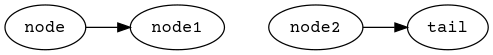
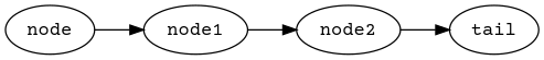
  digraph {
    fontname="Courier Prime"
    rankdir=LR
    node [fontname="Courier Prime"]
    edge [fontname="Courier Prime"]
    n1 [label="node"]
    node1
    node2
    tail
    n1 -> node1
+   node1 -> node2
    node2 -> tail
  }
